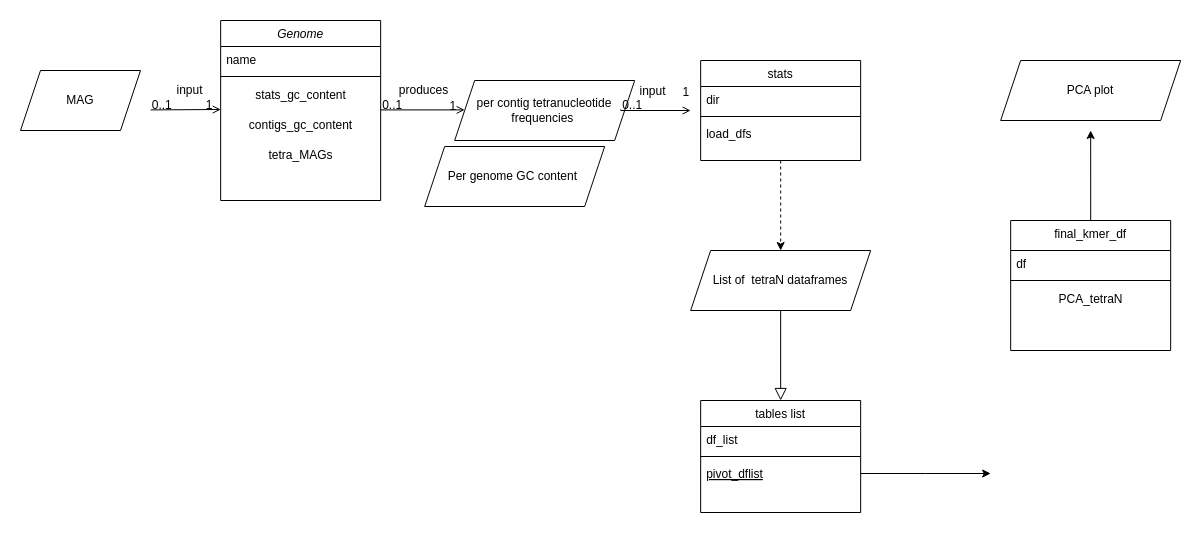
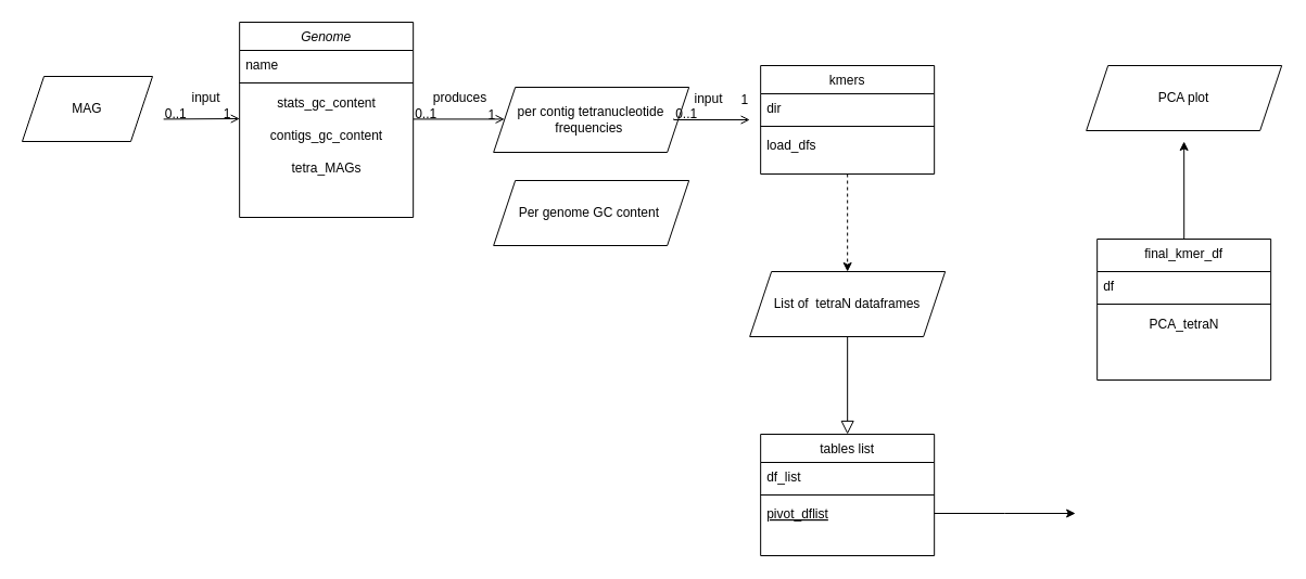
  <mxCell id="0" />
  <mxCell id="1" parent="0" />
  <mxCell id="2" value="Genome" style="swimlane;fontStyle=2;align=center;verticalAlign=top;childLayout=stackLayout;horizontal=1;startSize=26;horizontalStack=0;resizeParent=1;resizeLast=0;collapsible=1;marginBottom=0;rounded=0;shadow=0;strokeWidth=1;" parent="1" vertex="1"><mxGeometry x="220.16" y="20" width="160" height="180" as="geometry"><mxRectangle x="230" y="140" width="160" height="26" as="alternateBounds" /></mxGeometry></mxCell>
  <mxCell id="3" value="name" style="text;align=left;verticalAlign=top;spacingLeft=4;spacingRight=4;overflow=hidden;rotatable=0;points=[[0,0.5],[1,0.5]];portConstraint=eastwest;" parent="2" vertex="1"><mxGeometry y="26" width="160" height="26" as="geometry" /></mxCell>
  <mxCell id="4" value="" style="line;html=1;strokeWidth=1;align=left;verticalAlign=middle;spacingTop=-1;spacingLeft=3;spacingRight=3;rotatable=0;labelPosition=right;points=[];portConstraint=eastwest;" parent="2" vertex="1"><mxGeometry y="52" width="160" height="8" as="geometry" /></mxCell>
  <mxCell id="5" value="stats_gc_content" style="text;html=1;align=center;verticalAlign=middle;resizable=0;points=[];autosize=1;strokeColor=none;fillColor=none;" vertex="1" parent="2"><mxGeometry y="60" width="160" height="30" as="geometry" /></mxCell>
  <mxCell id="6" value="contigs_gc_content" style="text;html=1;align=center;verticalAlign=middle;resizable=0;points=[];autosize=1;strokeColor=none;fillColor=none;" vertex="1" parent="2"><mxGeometry y="90" width="160" height="30" as="geometry" /></mxCell>
  <mxCell id="7" value="tetra_MAGs" style="text;html=1;align=center;verticalAlign=middle;resizable=0;points=[];autosize=1;strokeColor=none;fillColor=none;" vertex="1" parent="2"><mxGeometry y="120" width="160" height="30" as="geometry" /></mxCell>
  <mxCell id="8" value="tables list" style="swimlane;fontStyle=0;align=center;verticalAlign=top;childLayout=stackLayout;horizontal=1;startSize=26;horizontalStack=0;resizeParent=1;resizeLast=0;collapsible=1;marginBottom=0;rounded=0;shadow=0;strokeWidth=1;" parent="1" vertex="1"><mxGeometry x="700.16" y="400" width="160" height="112" as="geometry"><mxRectangle x="130" y="380" width="160" height="26" as="alternateBounds" /></mxGeometry></mxCell>
  <mxCell id="9" value="df_list" style="text;align=left;verticalAlign=top;spacingLeft=4;spacingRight=4;overflow=hidden;rotatable=0;points=[[0,0.5],[1,0.5]];portConstraint=eastwest;" parent="8" vertex="1"><mxGeometry y="26" width="160" height="26" as="geometry" /></mxCell>
  <mxCell id="10" value="" style="line;html=1;strokeWidth=1;align=left;verticalAlign=middle;spacingTop=-1;spacingLeft=3;spacingRight=3;rotatable=0;labelPosition=right;points=[];portConstraint=eastwest;" parent="8" vertex="1"><mxGeometry y="52" width="160" height="8" as="geometry" /></mxCell>
  <mxCell id="11" style="edgeStyle=orthogonalEdgeStyle;rounded=0;orthogonalLoop=1;jettySize=auto;html=1;" edge="1" parent="8" source="12"><mxGeometry relative="1" as="geometry"><mxPoint x="290" y="73" as="targetPoint" /></mxGeometry></mxCell>
  <mxCell id="12" value="pivot_dflist" style="text;align=left;verticalAlign=top;spacingLeft=4;spacingRight=4;overflow=hidden;rotatable=0;points=[[0,0.5],[1,0.5]];portConstraint=eastwest;fontStyle=4" vertex="1" parent="8"><mxGeometry y="60" width="160" height="26" as="geometry" /></mxCell>
  <mxCell id="13" style="edgeStyle=orthogonalEdgeStyle;rounded=0;orthogonalLoop=1;jettySize=auto;html=1;" edge="1" parent="1" source="14"><mxGeometry relative="1" as="geometry"><mxPoint x="1090.16" y="130" as="targetPoint" /></mxGeometry></mxCell>
  <mxCell id="14" value="final_kmer_df" style="swimlane;fontStyle=0;align=center;verticalAlign=top;childLayout=stackLayout;horizontal=1;startSize=30;horizontalStack=0;resizeParent=1;resizeLast=0;collapsible=1;marginBottom=0;rounded=0;shadow=0;strokeWidth=1;" parent="1" vertex="1"><mxGeometry x="1010.16" y="220" width="160" height="130" as="geometry"><mxRectangle x="340" y="380" width="170" height="26" as="alternateBounds" /></mxGeometry></mxCell>
  <mxCell id="15" value="df" style="text;align=left;verticalAlign=top;spacingLeft=4;spacingRight=4;overflow=hidden;rotatable=0;points=[[0,0.5],[1,0.5]];portConstraint=eastwest;" parent="14" vertex="1"><mxGeometry y="30" width="160" height="26" as="geometry" /></mxCell>
  <mxCell id="16" value="" style="line;html=1;strokeWidth=1;align=left;verticalAlign=middle;spacingTop=-1;spacingLeft=3;spacingRight=3;rotatable=0;labelPosition=right;points=[];portConstraint=eastwest;" parent="14" vertex="1"><mxGeometry y="56" width="160" height="8" as="geometry" /></mxCell>
  <mxCell id="17" value="PCA_tetraN" style="text;html=1;align=center;verticalAlign=middle;resizable=0;points=[];autosize=1;strokeColor=none;fillColor=none;" vertex="1" parent="14"><mxGeometry y="64" width="160" height="30" as="geometry" /></mxCell>
  <mxCell id="18" value="" style="edgeStyle=orthogonalEdgeStyle;rounded=0;orthogonalLoop=1;jettySize=auto;html=1;dashed=1;" edge="1" parent="1" source="19" target="38"><mxGeometry relative="1" as="geometry" /></mxCell>
- <mxCell id="19" value="stats" style="swimlane;fontStyle=0;align=center;verticalAlign=top;childLayout=stackLayout;horizontal=1;startSize=26;horizontalStack=0;resizeParent=1;resizeLast=0;collapsible=1;marginBottom=0;rounded=0;shadow=0;strokeWidth=1;" parent="1" vertex="1"><mxGeometry x="700.16" y="60" width="160" height="100" as="geometry"><mxRectangle x="550" y="140" width="160" height="26" as="alternateBounds" /></mxGeometry></mxCell>
+ <mxCell id="19" value="kmers" style="swimlane;fontStyle=0;align=center;verticalAlign=top;childLayout=stackLayout;horizontal=1;startSize=26;horizontalStack=0;resizeParent=1;resizeLast=0;collapsible=1;marginBottom=0;rounded=0;shadow=0;strokeWidth=1;" parent="1" vertex="1"><mxGeometry x="700.16" y="60" width="160" height="100" as="geometry"><mxRectangle x="550" y="140" width="160" height="26" as="alternateBounds" /></mxGeometry></mxCell>
  <mxCell id="20" value="dir" style="text;align=left;verticalAlign=top;spacingLeft=4;spacingRight=4;overflow=hidden;rotatable=0;points=[[0,0.5],[1,0.5]];portConstraint=eastwest;" parent="19" vertex="1"><mxGeometry y="26" width="160" height="26" as="geometry" /></mxCell>
  <mxCell id="21" value="" style="line;html=1;strokeWidth=1;align=left;verticalAlign=middle;spacingTop=-1;spacingLeft=3;spacingRight=3;rotatable=0;labelPosition=right;points=[];portConstraint=eastwest;" parent="19" vertex="1"><mxGeometry y="52" width="160" height="8" as="geometry" /></mxCell>
  <mxCell id="22" value="load_dfs" style="text;align=left;verticalAlign=top;spacingLeft=4;spacingRight=4;overflow=hidden;rotatable=0;points=[[0,0.5],[1,0.5]];portConstraint=eastwest;" parent="19" vertex="1"><mxGeometry y="60" width="160" height="26" as="geometry" /></mxCell>
  <mxCell id="23" value="" style="endArrow=open;shadow=0;strokeWidth=1;rounded=0;endFill=1;edgeStyle=elbowEdgeStyle;elbow=vertical;entryX=0;entryY=0.5;entryDx=0;entryDy=0;" parent="1" target="32" edge="1"><mxGeometry x="0.5" y="41" relative="1" as="geometry"><mxPoint x="380.16" y="109.41" as="sourcePoint" /><mxPoint x="450.16" y="109" as="targetPoint" /><mxPoint x="-40" y="32" as="offset" /><Array as="points"><mxPoint x="430.16" y="109.41" /></Array></mxGeometry></mxCell>
  <mxCell id="24" value="0..1" style="resizable=0;align=left;verticalAlign=bottom;labelBackgroundColor=none;fontSize=12;" parent="23" connectable="0" vertex="1"><mxGeometry x="-1" relative="1" as="geometry"><mxPoint y="4" as="offset" /></mxGeometry></mxCell>
  <mxCell id="25" value="1" style="resizable=0;align=right;verticalAlign=bottom;labelBackgroundColor=none;fontSize=12;" parent="23" connectable="0" vertex="1"><mxGeometry x="1" relative="1" as="geometry"><mxPoint x="-7" y="4" as="offset" /></mxGeometry></mxCell>
  <mxCell id="26" value="produces" style="text;html=1;resizable=0;points=[];;align=center;verticalAlign=middle;labelBackgroundColor=none;rounded=0;shadow=0;strokeWidth=1;fontSize=12;" parent="23" vertex="1" connectable="0"><mxGeometry x="0.5" y="49" relative="1" as="geometry"><mxPoint x="-21" y="29" as="offset" /></mxGeometry></mxCell>
  <mxCell id="27" value="MAG" style="shape=parallelogram;perimeter=parallelogramPerimeter;whiteSpace=wrap;html=1;fixedSize=1;" vertex="1" parent="1"><mxGeometry x="20" y="70" width="120" height="60" as="geometry" /></mxCell>
  <mxCell id="28" value="" style="endArrow=open;shadow=0;strokeWidth=1;rounded=0;endFill=1;edgeStyle=elbowEdgeStyle;elbow=vertical;entryX=0.001;entryY=0.957;entryDx=0;entryDy=0;entryPerimeter=0;" edge="1" parent="1" target="5"><mxGeometry x="0.5" y="41" relative="1" as="geometry"><mxPoint x="150.16" y="109.41" as="sourcePoint" /><mxPoint x="210.16" y="109.41" as="targetPoint" /><mxPoint x="-40" y="32" as="offset" /><Array as="points" /></mxGeometry></mxCell>
  <mxCell id="29" value="0..1" style="resizable=0;align=left;verticalAlign=bottom;labelBackgroundColor=none;fontSize=12;" connectable="0" vertex="1" parent="28"><mxGeometry x="-1" relative="1" as="geometry"><mxPoint y="4" as="offset" /></mxGeometry></mxCell>
  <mxCell id="30" value="1" style="resizable=0;align=right;verticalAlign=bottom;labelBackgroundColor=none;fontSize=12;" connectable="0" vertex="1" parent="28"><mxGeometry x="1" relative="1" as="geometry"><mxPoint x="-7" y="4" as="offset" /></mxGeometry></mxCell>
  <mxCell id="31" value="input" style="text;html=1;resizable=0;points=[];;align=center;verticalAlign=middle;labelBackgroundColor=none;rounded=0;shadow=0;strokeWidth=1;fontSize=12;" vertex="1" connectable="0" parent="28"><mxGeometry x="0.5" y="49" relative="1" as="geometry"><mxPoint x="-14" y="29" as="offset" /></mxGeometry></mxCell>
  <mxCell id="32" value="per contig tetranucleotide frequencies&amp;nbsp;" style="shape=parallelogram;perimeter=parallelogramPerimeter;whiteSpace=wrap;html=1;fixedSize=1;" vertex="1" parent="1"><mxGeometry x="454.16" y="80" width="180" height="60" as="geometry" /></mxCell>
- <mxCell id="33" value="Per genome GC content&amp;nbsp;" style="shape=parallelogram;perimeter=parallelogramPerimeter;whiteSpace=wrap;html=1;fixedSize=1;" vertex="1" parent="1"><mxGeometry x="424.16" y="146" width="180" height="60" as="geometry" /></mxCell>
+ <mxCell id="33" value="Per genome GC content&amp;nbsp;" style="shape=parallelogram;perimeter=parallelogramPerimeter;whiteSpace=wrap;html=1;fixedSize=1;" vertex="1" parent="1"><mxGeometry x="454.16" y="166" width="180" height="60" as="geometry" /></mxCell>
  <mxCell id="34" value="" style="endArrow=open;shadow=0;strokeWidth=1;rounded=0;endFill=1;edgeStyle=elbowEdgeStyle;elbow=vertical;" edge="1" parent="1"><mxGeometry x="0.5" y="41" relative="1" as="geometry"><mxPoint x="620.16" y="109" as="sourcePoint" /><mxPoint x="690.16" y="110" as="targetPoint" /><mxPoint x="-40" y="32" as="offset" /><Array as="points" /></mxGeometry></mxCell>
  <mxCell id="35" value="0..1" style="resizable=0;align=left;verticalAlign=bottom;labelBackgroundColor=none;fontSize=12;" connectable="0" vertex="1" parent="34"><mxGeometry x="-1" relative="1" as="geometry"><mxPoint y="4" as="offset" /></mxGeometry></mxCell>
  <mxCell id="36" value="1" style="resizable=0;align=right;verticalAlign=bottom;labelBackgroundColor=none;fontSize=12;" connectable="0" vertex="1" parent="34"><mxGeometry x="1" relative="1" as="geometry"><mxPoint y="-10" as="offset" /></mxGeometry></mxCell>
  <mxCell id="37" value="input" style="text;html=1;resizable=0;points=[];;align=center;verticalAlign=middle;labelBackgroundColor=none;rounded=0;shadow=0;strokeWidth=1;fontSize=12;" vertex="1" connectable="0" parent="34"><mxGeometry x="0.5" y="49" relative="1" as="geometry"><mxPoint x="-21" y="29" as="offset" /></mxGeometry></mxCell>
  <mxCell id="38" value="List of &amp;nbsp;tetraN dataframes" style="shape=parallelogram;perimeter=parallelogramPerimeter;whiteSpace=wrap;html=1;fixedSize=1;" vertex="1" parent="1"><mxGeometry x="690.16" y="250" width="180" height="60" as="geometry" /></mxCell>
  <mxCell id="39" value="" style="endArrow=block;endSize=10;endFill=0;shadow=0;strokeWidth=1;rounded=0;edgeStyle=elbowEdgeStyle;elbow=vertical;entryX=0.5;entryY=0;entryDx=0;entryDy=0;exitX=1;exitY=0.5;exitDx=0;exitDy=0;" parent="1" target="8" edge="1"><mxGeometry width="160" relative="1" as="geometry"><mxPoint x="730.16" y="310" as="sourcePoint" /><mxPoint x="730.16" y="310" as="targetPoint" /><Array as="points"><mxPoint x="780.16" y="310" /></Array></mxGeometry></mxCell>
  <mxCell id="40" value="PCA plot" style="shape=parallelogram;perimeter=parallelogramPerimeter;whiteSpace=wrap;html=1;fixedSize=1;" vertex="1" parent="1"><mxGeometry x="1000.16" y="60" width="180" height="60" as="geometry" /></mxCell>
